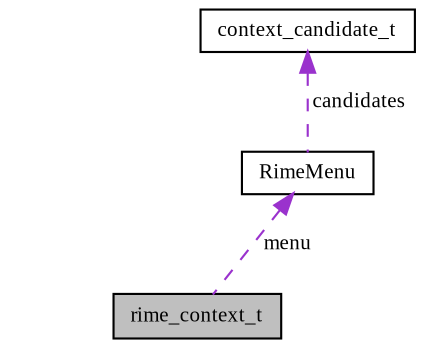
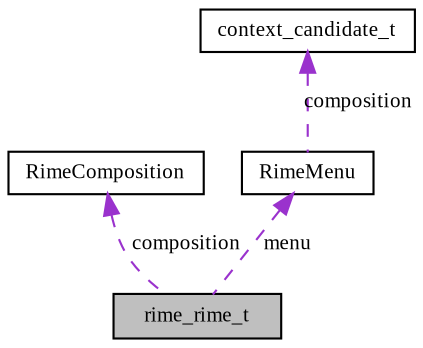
  digraph {
    fontname="Liberation Serif"
    node [color=black fillcolor=white fontname="Liberation Serif" fontsize=10 shape=record style=filled]
    edge [color=darkorchid3 dir=back fontname="Liberation Serif" fontsize=10 labelfontname=Helvetica labelfontsize=10 style=dashed]
-   n1 [fillcolor=grey75 fontcolor=black height=0.2 label=rime_context_t width=0.4]
+   n1 [fillcolor=grey75 fontcolor=black height=0.2 label=rime_rime_t width=0.4]
+   n2 [height=0.2 label=RimeComposition width=0.4]
    n3 [height=0.2 label=RimeMenu width=0.4]
    n4 [height=0.2 label=context_candidate_t width=0.4]
+   n2 -> n1 [label=" composition"]
    n3 -> n1 [label=" menu"]
-   n4 -> n3 [label=" candidates"]
+   n4 -> n3 [label=" composition"]
  }
